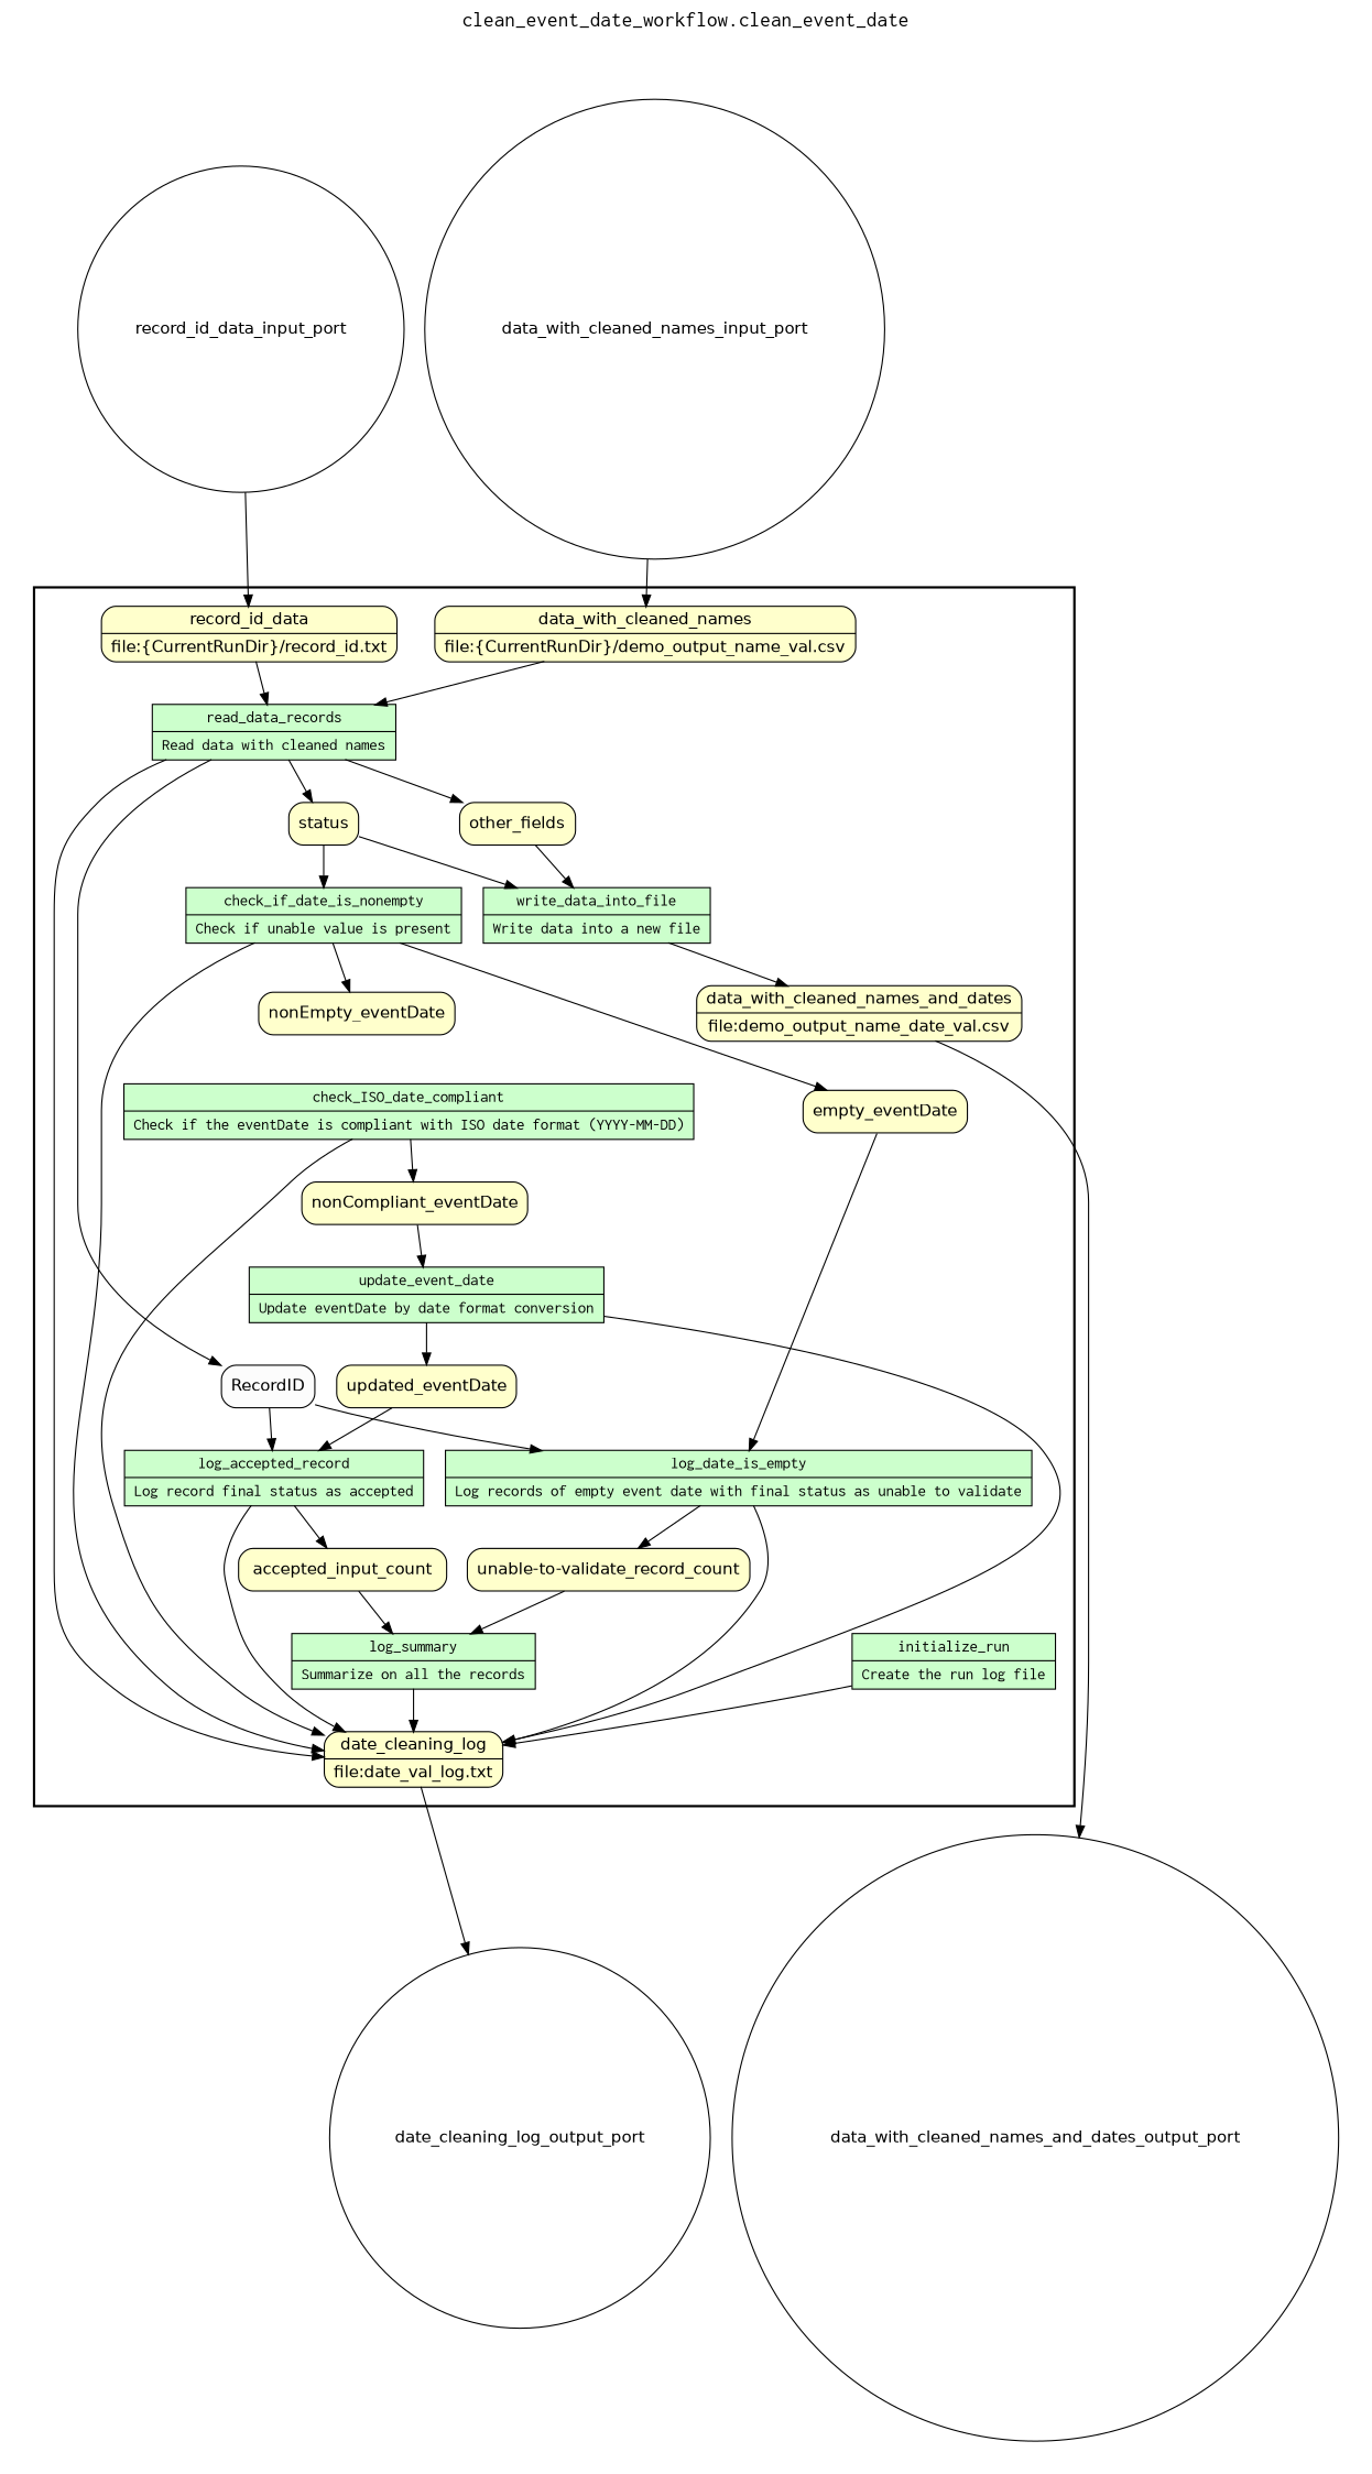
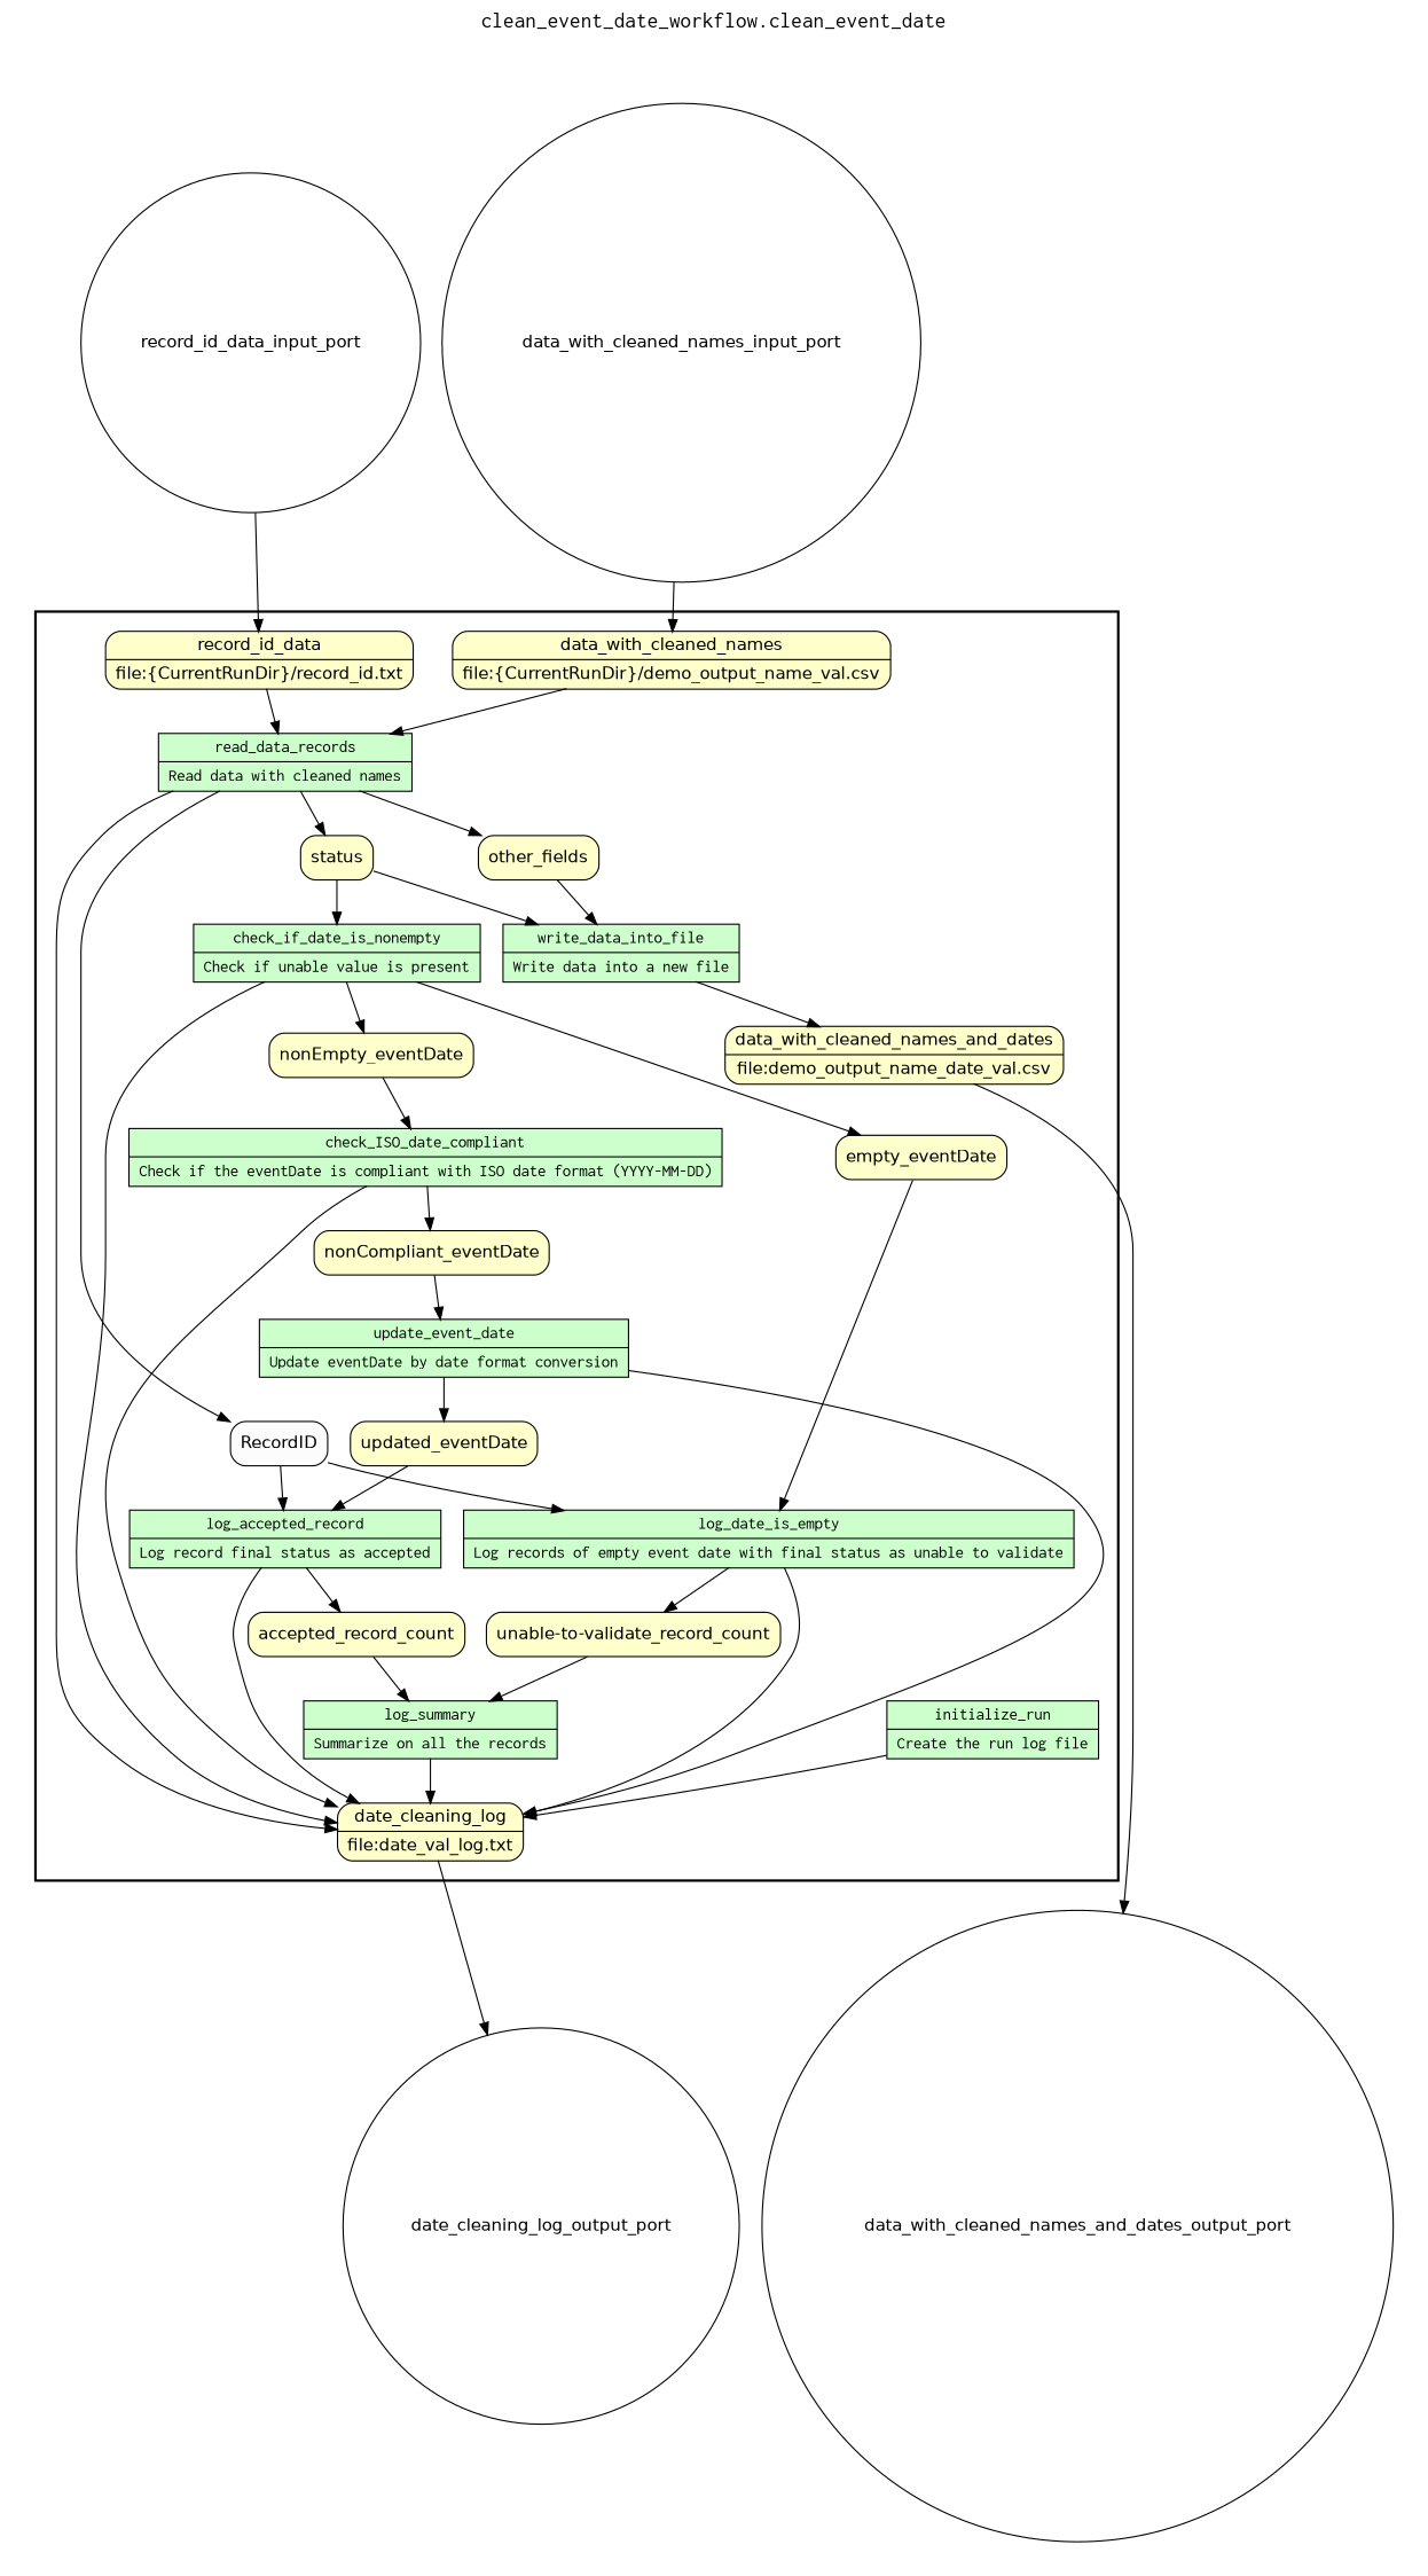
  digraph {
    fontname=Courier
    fontsize=18
    label="clean_event_date_workflow.clean_event_date"
    labelloc=t
    rankdir=TB
    node [fillcolor="#FFFFCC" fontname=Helvetica peripheries=1 shape=record style="rounded,filled"]
    n1 [fillcolor="#CCFFCC" fontname=Courier label="{<f0> initialize_run |<f1> Create the run log file}" rankdir=LR style=filled]
    n2 [label="{<f0> date_cleaning_log |<f1> file\:date_val_log.txt}" rankdir=LR]
    n3 [fillcolor="#CCFFCC" fontname=Courier label="{<f0> read_data_records |<f1> Read data with cleaned names}" rankdir=LR style=filled]
    n4 [label=status shape=box]
    other_fields [shape=box]
    RecordID [fillcolor="#FCFCFC" shape=box]
    n7 [fillcolor="#CCFFCC" fontname=Courier label="{<f0> check_if_date_is_nonempty |<f1> Check if unable value is present}" rankdir=LR style=filled]
    empty_eventDate [shape=box]
    nonEmpty_eventDate [shape=box]
    n10 [fillcolor="#CCFFCC" fontname=Courier label="{<f0> log_date_is_empty |<f1> Log records of empty event date with final status as unable to validate}" rankdir=LR style=filled]
    "unable-to-validate_record_count" [shape=box]
    n12 [fillcolor="#CCFFCC" fontname=Courier label="{<f0> check_ISO_date_compliant |<f1> Check if the eventDate is compliant with ISO date format (YYYY-MM-DD)}" rankdir=LR style=filled]
    nonCompliant_eventDate [shape=box]
    n14 [fillcolor="#CCFFCC" fontname=Courier label="{<f0> update_event_date |<f1> Update eventDate by date format conversion}" rankdir=LR style=filled]
    updated_eventDate [shape=box]
    n16 [fillcolor="#CCFFCC" fontname=Courier label="{<f0> log_accepted_record |<f1> Log record final status as accepted}" rankdir=LR style=filled]
-   accepted_record_count [shape=box label=accepted_input_count]
+   accepted_record_count [shape=box]
    n18 [fillcolor="#CCFFCC" fontname=Courier label="{<f0> write_data_into_file |<f1> Write data into a new file}" rankdir=LR style=filled]
    n19 [label="{<f0> data_with_cleaned_names_and_dates |<f1> file\:demo_output_name_date_val.csv}" rankdir=LR]
    n20 [fillcolor="#CCFFCC" fontname=Courier label="{<f0> log_summary |<f1> Summarize on all the records}" rankdir=LR style=filled]
    n21 [label="{<f0> data_with_cleaned_names |<f1> file\:\{CurrentRunDir\}/demo_output_name_val.csv}" rankdir=LR]
    n22 [label="{<f0> record_id_data |<f1> file\:\{CurrentRunDir\}/record_id.txt}" rankdir=LR]
    data_with_cleaned_names_input_port [fillcolor="#FFFFFF" shape=circle width=0.2]
    record_id_data_input_port [fillcolor="#FFFFFF" shape=circle width=0.2]
    data_with_cleaned_names_and_dates_output_port [fillcolor="#FFFFFF" shape=circle width=0.2]
    date_cleaning_log_output_port [fillcolor="#FFFFFF" shape=circle width=0.2]
    subgraph cluster_1 {
      color=black
      label=""
      penwidth=2
      subgraph cluster_2 {
        color=white
        label=""
        penwidth=2
        n1
        n2
        n3
        n4
        other_fields
        RecordID
        n7
        empty_eventDate
        nonEmpty_eventDate
        n10
        "unable-to-validate_record_count"
        n12
        nonCompliant_eventDate
        n14
        updated_eventDate
        n16
        accepted_record_count
        n18
        n19
        n20
        n21
        n22
      }
    }
    subgraph cluster_3 {
      color=white
      label=""
      subgraph cluster_4 {
        color=white
        label=""
        data_with_cleaned_names_and_dates_output_port
        date_cleaning_log_output_port
      }
    }
    subgraph cluster_5 {
      color=white
      label=""
      subgraph cluster_6 {
        color=white
        label=""
        data_with_cleaned_names_input_port
        record_id_data_input_port
      }
    }
    n1 -> n2
    n2 -> date_cleaning_log_output_port
    n3 -> n2
    n3 -> n4
    n3 -> other_fields
    n3 -> RecordID
    n4 -> n7
    n4 -> n18
    other_fields -> n18
    RecordID -> n10
    RecordID -> n16
    n7 -> n2
    n7 -> empty_eventDate
    n7 -> nonEmpty_eventDate
    empty_eventDate -> n10
+   nonEmpty_eventDate -> n12
    n10 -> n2
    n10 -> "unable-to-validate_record_count"
    "unable-to-validate_record_count" -> n20
    n12 -> n2
    n12 -> nonCompliant_eventDate
    nonCompliant_eventDate -> n14
    n14 -> n2
    n14 -> updated_eventDate
    updated_eventDate -> n16
    n16 -> n2
    n16 -> accepted_record_count
    accepted_record_count -> n20
    n18 -> n19
    n19 -> data_with_cleaned_names_and_dates_output_port
    n20 -> n2
    n21 -> n3
    n22 -> n3
    data_with_cleaned_names_input_port -> n21
    record_id_data_input_port -> n22
  }
